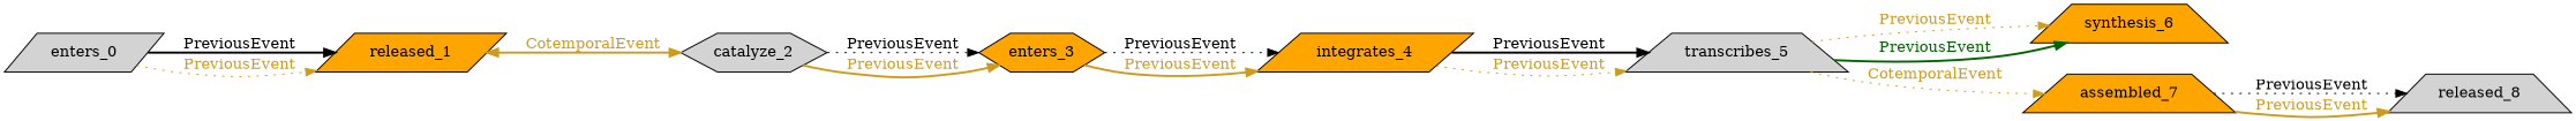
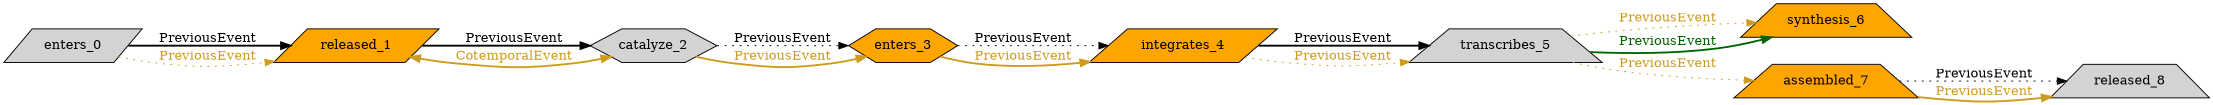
  digraph {
    rankdir=LR
    node [fillcolor=orange shape=trapezium style=filled]
    edge [color=goldenrod3 fontcolor=goldenrod3 style=bold]
    n1 [fillcolor=lightgrey label=enters_0 shape=parallelogram]
    n2 [label=released_1 shape=parallelogram]
    n3 [fillcolor=lightgrey label=catalyze_2 shape=hexagon]
    n4 [label=enters_3 shape=hexagon]
    n5 [label=integrates_4 shape=parallelogram]
    n6 [fillcolor=lightgrey label=transcribes_5]
    n7 [label=synthesis_6]
    n8 [label=assembled_7]
    n9 [fillcolor=lightgrey label=released_8]
    n1 -> n2 [color=Black fontcolor=black label=PreviousEvent]
    n1 -> n2 [label=PreviousEvent style=dotted]
+   n2 -> n3 [color=Black fontcolor=black label=PreviousEvent]
    n2 -> n3 [dir=both label=CotemporalEvent]
    n3 -> n4 [color=Black fontcolor=black label=PreviousEvent style=dotted]
    n3 -> n4 [label=PreviousEvent]
    n4 -> n5 [color=Black fontcolor=black label=PreviousEvent style=dotted]
    n4 -> n5 [label=PreviousEvent]
    n5 -> n6 [color=Black fontcolor=black label=PreviousEvent]
    n5 -> n6 [label=PreviousEvent style=dotted]
    n6 -> n7 [label=PreviousEvent style=dotted]
    n6 -> n7 [color=darkgreen fontcolor=darkgreen label=PreviousEvent]
-   n6 -> n8 [label=CotemporalEvent style=dotted]
+   n6 -> n8 [label=PreviousEvent style=dotted]
    n8 -> n9 [color=Black fontcolor=black label=PreviousEvent style=dotted]
    n8 -> n9 [label=PreviousEvent]
  }
